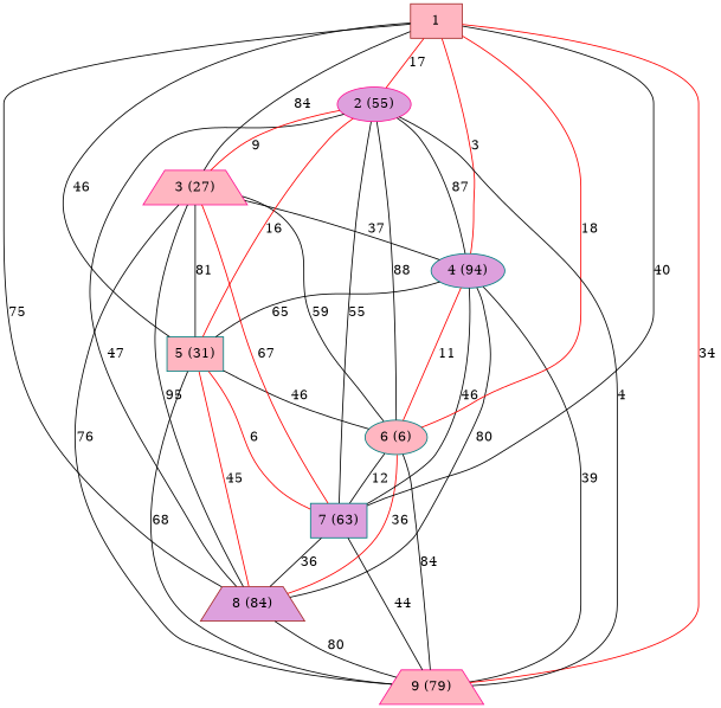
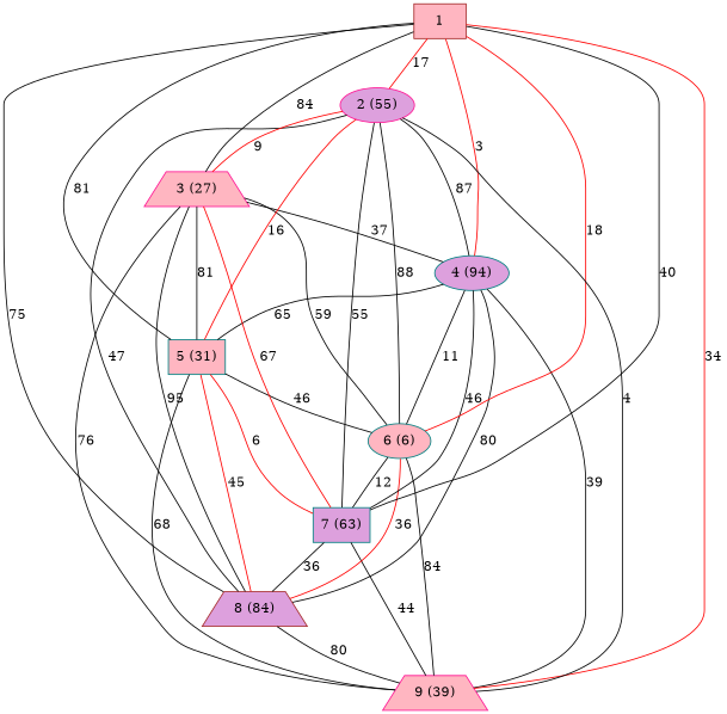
  graph {
    node [color=teal fillcolor=lightpink shape=box style=filled]
    edge [color=black]
    n1 [label="5 (31)"]
-   n2 [color=deeppink label="9 (79)" shape=trapezium]
+   n2 [color=deeppink label="9 (39)" shape=trapezium]
    n3 [fillcolor=plum label="7 (63)"]
    n4 [color=brown fillcolor=plum label="8 (84)" shape=trapezium]
    n5 [label="6 (6)" shape=ellipse]
    n6 [fillcolor=plum label="4 (94)" shape=ellipse]
    1 [color=brown]
    n8 [color=deeppink label="3 (27)" shape=trapezium]
    n9 [color=deeppink fillcolor=plum label="2 (55)" shape=ellipse]
    n1 -- n2 [label=68]
    n1 -- n3 [color=red label=6]
    n1 -- n4 [color=red label=45]
    n1 -- n5 [label=46]
    n3 -- n2 [label=44]
    n3 -- n4 [label=36]
    n4 -- n2 [label=80]
    n5 -- n2 [label=84]
    n5 -- n3 [label=12]
    n5 -- n4 [color=red label=36]
    n6 -- n1 [label=65]
    n6 -- n2 [label=39]
    n6 -- n3 [label=46]
    n6 -- n4 [label=80]
-   n6 -- n5 [color=red label=11]
-   1 -- n1 [label=46]
+   n6 -- n5 [label=11]
+   1 -- n1 [label=81]
    1 -- n2 [color=red label=34]
    1 -- n3 [label=40]
    1 -- n4 [label=75]
    1 -- n5 [color=red label=18]
    1 -- n6 [color=red label=3]
    1 -- n8 [label=84]
    1 -- n9 [color=red label=17]
    n8 -- n1 [label=81]
    n8 -- n2 [label=76]
    n8 -- n3 [color=red label=67]
    n8 -- n4 [label=95]
    n8 -- n5 [label=59]
    n8 -- n6 [label=37]
    n9 -- n1 [color=red label=16]
    n9 -- n2 [label=4]
    n9 -- n3 [label=55]
    n9 -- n4 [label=47]
    n9 -- n5 [label=88]
    n9 -- n6 [label=87]
    n9 -- n8 [color=red label=9]
  }
